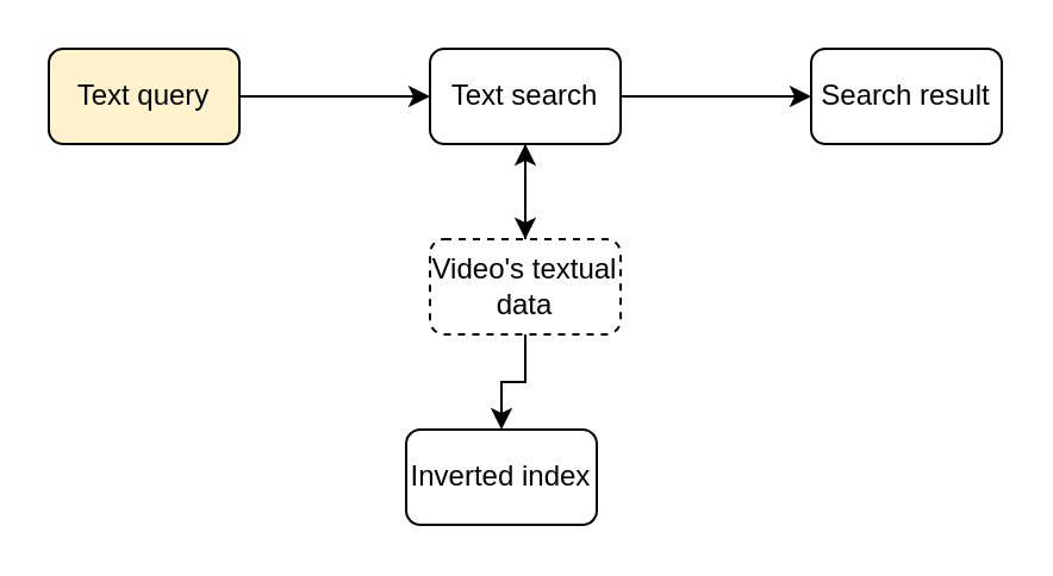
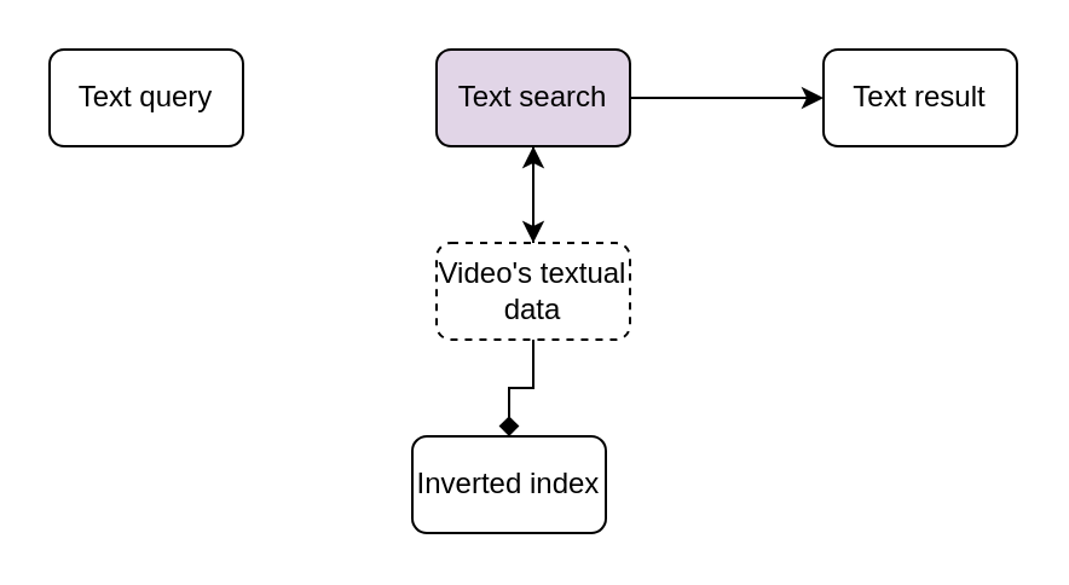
  <mxCell id="0" />
  <mxCell id="1" parent="0" />
- <mxCell id="2" style="edgeStyle=orthogonalEdgeStyle;rounded=0;orthogonalLoop=1;jettySize=auto;html=1;exitX=1;exitY=0.5;exitDx=0;exitDy=0;entryX=0;entryY=0.5;entryDx=0;entryDy=0;" parent="1" source="3" target="6" edge="1"><mxGeometry relative="1" as="geometry" /></mxCell>
- <mxCell id="3" value="Text query" style="rounded=1;whiteSpace=wrap;html=1;fillColor=#fff2cc;" parent="1" vertex="1"><mxGeometry x="20" y="20" width="80" height="40" as="geometry" /></mxCell>
+ <mxCell id="3" value="Text query" style="rounded=1;whiteSpace=wrap;html=1;" parent="1" vertex="1"><mxGeometry x="20" y="20" width="80" height="40" as="geometry" /></mxCell>
  <mxCell id="4" style="edgeStyle=orthogonalEdgeStyle;rounded=0;orthogonalLoop=1;jettySize=auto;html=1;exitX=0.5;exitY=1;exitDx=0;exitDy=0;entryX=0.5;entryY=0;entryDx=0;entryDy=0;" parent="1" source="6" target="9" edge="1"><mxGeometry relative="1" as="geometry" /></mxCell>
  <mxCell id="5" style="edgeStyle=orthogonalEdgeStyle;rounded=0;orthogonalLoop=1;jettySize=auto;html=1;exitX=1;exitY=0.5;exitDx=0;exitDy=0;" parent="1" source="6" target="10" edge="1"><mxGeometry relative="1" as="geometry" /></mxCell>
- <mxCell id="6" value="Text search" style="rounded=1;whiteSpace=wrap;html=1;" parent="1" vertex="1"><mxGeometry x="180" y="20" width="80" height="40" as="geometry" /></mxCell>
+ <mxCell id="6" value="Text search" style="rounded=1;whiteSpace=wrap;html=1;fillColor=#e1d5e7;" parent="1" vertex="1"><mxGeometry x="180" y="20" width="80" height="40" as="geometry" /></mxCell>
  <mxCell id="7" style="edgeStyle=orthogonalEdgeStyle;rounded=0;orthogonalLoop=1;jettySize=auto;html=1;exitX=0.5;exitY=0;exitDx=0;exitDy=0;entryX=0.5;entryY=1;entryDx=0;entryDy=0;" parent="1" source="9" target="6" edge="1"><mxGeometry relative="1" as="geometry" /></mxCell>
- <mxCell id="8" style="edgeStyle=orthogonalEdgeStyle;rounded=0;orthogonalLoop=1;jettySize=auto;html=1;exitX=0.5;exitY=1;exitDx=0;exitDy=0;entryX=0.5;entryY=0;entryDx=0;entryDy=0;" parent="1" source="9" target="11" edge="1"><mxGeometry relative="1" as="geometry" /></mxCell>
+ <mxCell id="8" style="edgeStyle=orthogonalEdgeStyle;rounded=0;orthogonalLoop=1;jettySize=auto;html=1;exitX=0.5;exitY=1;exitDx=0;exitDy=0;entryX=0.5;entryY=0;entryDx=0;entryDy=0;endArrow=diamond;" parent="1" source="9" target="11" edge="1"><mxGeometry relative="1" as="geometry" /></mxCell>
  <mxCell id="9" value="Video's textual data" style="rounded=1;whiteSpace=wrap;html=1;dashed=1;" parent="1" vertex="1"><mxGeometry x="180" y="100" width="80" height="40" as="geometry" /></mxCell>
- <mxCell id="10" value="Search result" style="rounded=1;whiteSpace=wrap;html=1;" parent="1" vertex="1"><mxGeometry x="340" y="20" width="80" height="40" as="geometry" /></mxCell>
+ <mxCell id="10" value="Text result" style="rounded=1;whiteSpace=wrap;html=1;" parent="1" vertex="1"><mxGeometry x="340" y="20" width="80" height="40" as="geometry" /></mxCell>
  <mxCell id="11" value="Inverted index" style="rounded=1;whiteSpace=wrap;html=1;" parent="1" vertex="1"><mxGeometry x="170" y="180" width="80" height="40" as="geometry" /></mxCell>
